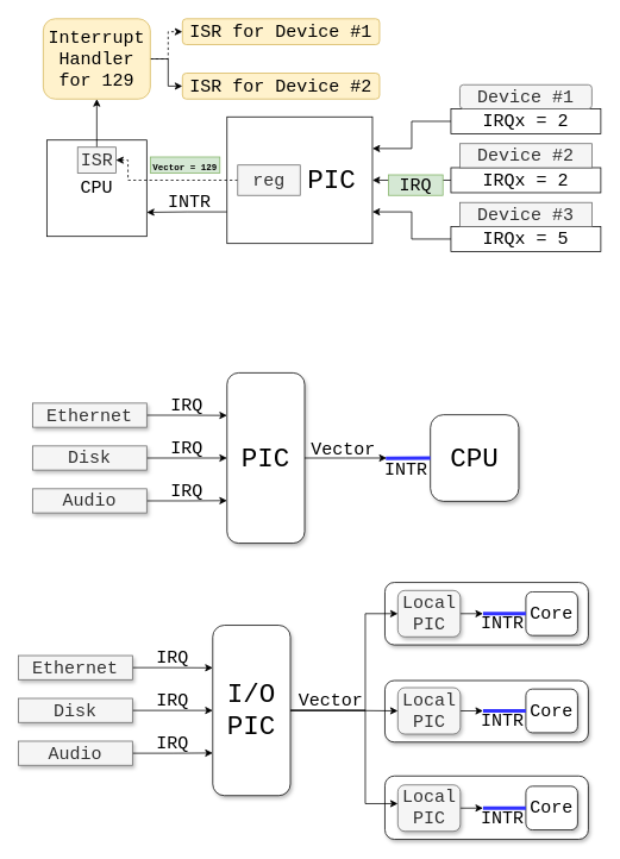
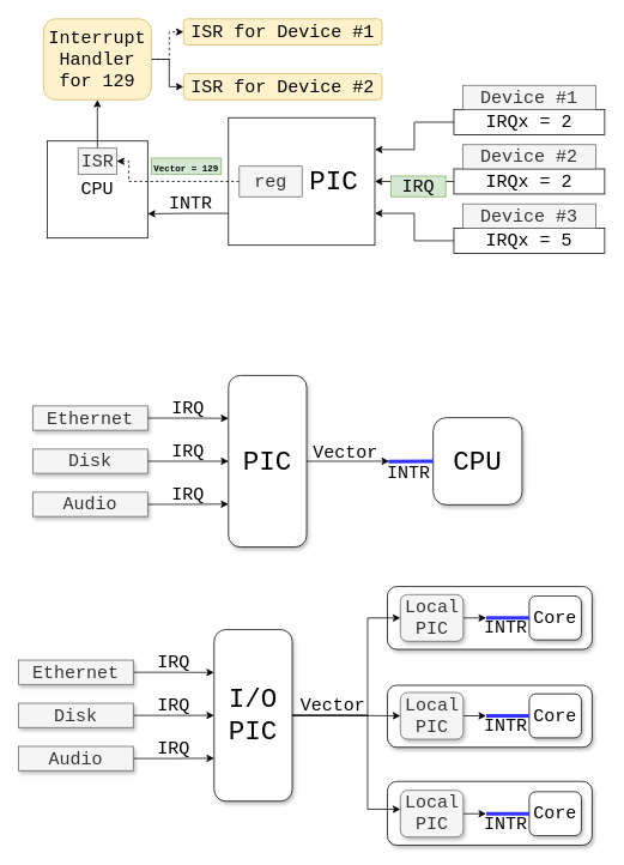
  <mxCell id="0" />
  <mxCell id="1" parent="0" />
  <mxCell id="2" value="&lt;font face=&quot;Courier New&quot; style=&quot;font-size: 28px&quot;&gt;&lt;br&gt;&lt;/font&gt;" style="rounded=1;whiteSpace=wrap;html=1;shadow=1;" vertex="1" parent="1"><mxGeometry x="431" y="762" width="228" height="69" as="geometry" /></mxCell>
  <mxCell id="3" value="&lt;font face=&quot;Courier New&quot; style=&quot;font-size: 28px&quot;&gt;&lt;br&gt;&lt;/font&gt;" style="rounded=1;whiteSpace=wrap;html=1;shadow=1;" vertex="1" parent="1"><mxGeometry x="431" y="869" width="228" height="71" as="geometry" /></mxCell>
  <mxCell id="4" value="&lt;font face=&quot;Courier New&quot; style=&quot;font-size: 28px&quot;&gt;&lt;br&gt;&lt;br&gt;&lt;br&gt;&lt;/font&gt;" style="rounded=1;whiteSpace=wrap;html=1;shadow=1;" vertex="1" parent="1"><mxGeometry x="431" y="652" width="228" height="70" as="geometry" /></mxCell>
  <mxCell id="5" value="&lt;font face=&quot;Courier New&quot; style=&quot;font-size: 20px&quot;&gt;CPU&lt;/font&gt;" style="rounded=0;whiteSpace=wrap;html=1;" parent="1" vertex="1"><mxGeometry x="52" y="156" width="112" height="108" as="geometry" /></mxCell>
  <mxCell id="6" style="edgeStyle=orthogonalEdgeStyle;rounded=0;orthogonalLoop=1;jettySize=auto;html=1;entryX=1;entryY=0.75;entryDx=0;entryDy=0;exitX=0;exitY=0.75;exitDx=0;exitDy=0;" parent="1" source="7" target="5" edge="1"><mxGeometry relative="1" as="geometry" /></mxCell>
  <mxCell id="7" value="&lt;font face=&quot;Courier New&quot; style=&quot;font-size: 30px&quot;&gt;&amp;nbsp; &amp;nbsp; PIC&lt;/font&gt;" style="rounded=0;whiteSpace=wrap;html=1;" parent="1" vertex="1"><mxGeometry x="254" y="130" width="163" height="142" as="geometry" /></mxCell>
  <mxCell id="8" style="edgeStyle=orthogonalEdgeStyle;rounded=0;orthogonalLoop=1;jettySize=auto;html=1;entryX=1;entryY=0.5;entryDx=0;entryDy=0;fontFamily=Courier New;fontSize=20;exitX=0;exitY=0.5;exitDx=0;exitDy=0;dashed=1;" parent="1" source="15" target="21" edge="1"><mxGeometry relative="1" as="geometry"><Array as="points"><mxPoint x="143" y="201" /><mxPoint x="143" y="179" /></Array></mxGeometry></mxCell>
  <mxCell id="9" style="edgeStyle=orthogonalEdgeStyle;rounded=0;orthogonalLoop=1;jettySize=auto;html=1;entryX=1;entryY=0.25;entryDx=0;entryDy=0;fontFamily=Courier New;fontSize=20;" parent="1" source="10" target="7" edge="1"><mxGeometry relative="1" as="geometry" /></mxCell>
  <mxCell id="10" value="&lt;font face=&quot;Courier New&quot; style=&quot;font-size: 20px&quot;&gt;IRQx = 2&lt;/font&gt;" style="rounded=0;whiteSpace=wrap;html=1;" parent="1" vertex="1"><mxGeometry x="505" y="121" width="168" height="28" as="geometry" /></mxCell>
  <mxCell id="11" style="edgeStyle=orthogonalEdgeStyle;rounded=0;orthogonalLoop=1;jettySize=auto;html=1;fontFamily=Courier New;fontSize=20;" parent="1" source="12" target="7" edge="1"><mxGeometry relative="1" as="geometry" /></mxCell>
  <mxCell id="12" value="&lt;font face=&quot;Courier New&quot; style=&quot;font-size: 20px&quot;&gt;IRQx = 2&lt;/font&gt;" style="rounded=0;whiteSpace=wrap;html=1;" parent="1" vertex="1"><mxGeometry x="505" y="187" width="168" height="28" as="geometry" /></mxCell>
  <mxCell id="13" style="edgeStyle=orthogonalEdgeStyle;rounded=0;orthogonalLoop=1;jettySize=auto;html=1;entryX=1;entryY=0.75;entryDx=0;entryDy=0;fontFamily=Courier New;fontSize=20;" parent="1" source="14" target="7" edge="1"><mxGeometry relative="1" as="geometry" /></mxCell>
  <mxCell id="14" value="&lt;span style=&quot;font-family: &amp;#34;courier new&amp;#34; ; font-size: 20px&quot;&gt;IRQx = 5&lt;/span&gt;" style="rounded=0;whiteSpace=wrap;html=1;" parent="1" vertex="1"><mxGeometry x="505" y="253" width="168" height="28" as="geometry" /></mxCell>
  <mxCell id="15" value="reg" style="rounded=0;whiteSpace=wrap;html=1;fontFamily=Courier New;fontSize=20;fillColor=#f5f5f5;fontColor=#333333;strokeColor=#666666;" parent="1" vertex="1"><mxGeometry x="266" y="184" width="70" height="34" as="geometry" /></mxCell>
- <mxCell id="16" value="Device #1" style="whiteSpace=wrap;html=1;fontFamily=Courier New;fontSize=20;fillColor=#f5f5f5;fontColor=#333333;strokeColor=#666666;rounded=1;" parent="1" vertex="1"><mxGeometry x="515" y="94" width="148" height="27" as="geometry" /></mxCell>
+ <mxCell id="16" value="Device #1" style="rounded=0;whiteSpace=wrap;html=1;fontFamily=Courier New;fontSize=20;fillColor=#f5f5f5;fontColor=#333333;strokeColor=#666666;" parent="1" vertex="1"><mxGeometry x="515" y="94" width="148" height="27" as="geometry" /></mxCell>
  <mxCell id="17" value="Device #2" style="rounded=0;whiteSpace=wrap;html=1;fontFamily=Courier New;fontSize=20;fillColor=#f5f5f5;fontColor=#333333;strokeColor=#666666;" parent="1" vertex="1"><mxGeometry x="515" y="160" width="148" height="27" as="geometry" /></mxCell>
  <mxCell id="18" value="Device #3" style="rounded=0;whiteSpace=wrap;html=1;fontFamily=Courier New;fontSize=20;fillColor=#f5f5f5;fontColor=#333333;strokeColor=#666666;" parent="1" vertex="1"><mxGeometry x="515" y="226" width="148" height="27" as="geometry" /></mxCell>
  <mxCell id="19" value="&lt;font style=&quot;font-size: 10px&quot;&gt;&lt;b&gt;Vector = 129&lt;/b&gt;&lt;/font&gt;" style="text;html=1;strokeColor=#82b366;fillColor=#d5e8d4;align=center;verticalAlign=middle;whiteSpace=wrap;rounded=0;fontFamily=Courier New;fontSize=20;" parent="1" vertex="1"><mxGeometry x="168" y="175" width="78" height="18" as="geometry" /></mxCell>
  <mxCell id="20" style="edgeStyle=orthogonalEdgeStyle;rounded=0;orthogonalLoop=1;jettySize=auto;html=1;fontFamily=Courier New;fontSize=20;entryX=0.5;entryY=1;entryDx=0;entryDy=0;" parent="1" source="21" target="24" edge="1"><mxGeometry relative="1" as="geometry"><mxPoint x="108" y="106" as="targetPoint" /></mxGeometry></mxCell>
  <mxCell id="21" value="ISR" style="rounded=0;whiteSpace=wrap;html=1;fontFamily=Courier New;fontSize=20;fillColor=#f5f5f5;fontColor=#333333;strokeColor=#666666;" parent="1" vertex="1"><mxGeometry x="86.5" y="164" width="43" height="29" as="geometry" /></mxCell>
  <mxCell id="22" style="edgeStyle=orthogonalEdgeStyle;rounded=0;orthogonalLoop=1;jettySize=auto;html=1;entryX=0;entryY=0.5;entryDx=0;entryDy=0;" parent="1" source="24" target="26" edge="1"><mxGeometry relative="1" as="geometry" /></mxCell>
  <mxCell id="23" style="edgeStyle=orthogonalEdgeStyle;rounded=0;orthogonalLoop=1;jettySize=auto;html=1;dashed=1;" parent="1" source="24" target="27" edge="1"><mxGeometry relative="1" as="geometry" /></mxCell>
  <mxCell id="24" value="Interrupt Handler for 129" style="rounded=1;whiteSpace=wrap;html=1;fontFamily=Courier New;fontSize=20;fillColor=#fff2cc;strokeColor=#d6b656;" parent="1" vertex="1"><mxGeometry x="48" y="20" width="120" height="90" as="geometry" /></mxCell>
  <mxCell id="25" value="IRQ" style="text;html=1;strokeColor=#82b366;fillColor=#d5e8d4;align=center;verticalAlign=middle;whiteSpace=wrap;rounded=0;fontFamily=Courier New;fontSize=20;" parent="1" vertex="1"><mxGeometry x="435" y="195" width="61" height="23" as="geometry" /></mxCell>
  <mxCell id="26" value="ISR for Device #2" style="rounded=1;whiteSpace=wrap;html=1;fontFamily=Courier New;fontSize=20;fillColor=#fff2cc;strokeColor=#d6b656;" parent="1" vertex="1"><mxGeometry x="204" y="81" width="221" height="29" as="geometry" /></mxCell>
  <mxCell id="27" value="ISR for Device #1" style="rounded=1;whiteSpace=wrap;html=1;fontFamily=Courier New;fontSize=20;fillColor=#fff2cc;strokeColor=#d6b656;" parent="1" vertex="1"><mxGeometry x="204" y="20" width="221" height="29" as="geometry" /></mxCell>
  <mxCell id="28" value="&lt;font face=&quot;Courier New&quot; style=&quot;font-size: 20px&quot;&gt;INTR&lt;/font&gt;" style="text;html=1;strokeColor=none;fillColor=none;align=center;verticalAlign=middle;whiteSpace=wrap;rounded=0;" parent="1" vertex="1"><mxGeometry x="182" y="210" width="60" height="30" as="geometry" /></mxCell>
  <mxCell id="29" style="edgeStyle=orthogonalEdgeStyle;rounded=0;orthogonalLoop=1;jettySize=auto;html=1;strokeWidth=1;" edge="1" parent="1" source="30"><mxGeometry relative="1" as="geometry"><mxPoint x="433" y="512.5" as="targetPoint" /></mxGeometry></mxCell>
  <mxCell id="30" value="&lt;font face=&quot;Courier New&quot; style=&quot;font-size: 30px&quot;&gt;PIC&lt;/font&gt;" style="rounded=1;whiteSpace=wrap;html=1;shadow=1;" vertex="1" parent="1"><mxGeometry x="254" y="417" width="87" height="191" as="geometry" /></mxCell>
  <mxCell id="31" style="edgeStyle=orthogonalEdgeStyle;rounded=0;orthogonalLoop=1;jettySize=auto;html=1;entryX=0;entryY=0.25;entryDx=0;entryDy=0;" edge="1" parent="1" source="32" target="30"><mxGeometry relative="1" as="geometry" /></mxCell>
  <mxCell id="32" value="Ethernet" style="rounded=0;whiteSpace=wrap;html=1;fontFamily=Courier New;fontSize=20;fillColor=#f5f5f5;fontColor=#333333;strokeColor=#666666;shadow=1;" vertex="1" parent="1"><mxGeometry x="36" y="451" width="128" height="27" as="geometry" /></mxCell>
  <mxCell id="33" style="edgeStyle=orthogonalEdgeStyle;rounded=0;orthogonalLoop=1;jettySize=auto;html=1;entryX=0;entryY=0.5;entryDx=0;entryDy=0;" edge="1" parent="1" source="34" target="30"><mxGeometry relative="1" as="geometry" /></mxCell>
  <mxCell id="34" value="Disk" style="rounded=0;whiteSpace=wrap;html=1;fontFamily=Courier New;fontSize=20;fillColor=#f5f5f5;fontColor=#333333;strokeColor=#666666;shadow=1;" vertex="1" parent="1"><mxGeometry x="36" y="499" width="128" height="27" as="geometry" /></mxCell>
  <mxCell id="35" style="edgeStyle=orthogonalEdgeStyle;rounded=0;orthogonalLoop=1;jettySize=auto;html=1;entryX=0;entryY=0.75;entryDx=0;entryDy=0;" edge="1" parent="1" source="36" target="30"><mxGeometry relative="1" as="geometry" /></mxCell>
  <mxCell id="36" value="Audio" style="rounded=0;whiteSpace=wrap;html=1;fontFamily=Courier New;fontSize=20;fillColor=#f5f5f5;fontColor=#333333;strokeColor=#666666;shadow=1;" vertex="1" parent="1"><mxGeometry x="36" y="547" width="128" height="27" as="geometry" /></mxCell>
  <mxCell id="37" value="&lt;font face=&quot;Courier New&quot; style=&quot;font-size: 30px&quot;&gt;CPU&lt;/font&gt;" style="rounded=1;whiteSpace=wrap;html=1;shadow=1;" vertex="1" parent="1"><mxGeometry x="482" y="464" width="99" height="97" as="geometry" /></mxCell>
  <mxCell id="38" value="&lt;font face=&quot;Courier New&quot; style=&quot;font-size: 20px&quot;&gt;INTR&lt;/font&gt;" style="text;html=1;strokeColor=none;fillColor=none;align=center;verticalAlign=middle;whiteSpace=wrap;rounded=0;" vertex="1" parent="1"><mxGeometry x="425" y="511" width="60" height="30" as="geometry" /></mxCell>
  <mxCell id="39" value="" style="endArrow=none;html=1;rounded=0;entryX=0;entryY=0.5;entryDx=0;entryDy=0;strokeWidth=4;strokeColor=#3333FF;" edge="1" parent="1" target="37"><mxGeometry width="50" height="50" relative="1" as="geometry"><mxPoint x="432" y="513" as="sourcePoint" /><mxPoint x="391" y="549" as="targetPoint" /></mxGeometry></mxCell>
  <mxCell id="40" value="&lt;font face=&quot;Courier New&quot; style=&quot;font-size: 20px&quot;&gt;IRQ&lt;/font&gt;" style="text;html=1;strokeColor=none;fillColor=none;align=center;verticalAlign=middle;whiteSpace=wrap;rounded=0;" vertex="1" parent="1"><mxGeometry x="179" y="438" width="60" height="30" as="geometry" /></mxCell>
  <mxCell id="41" value="&lt;font face=&quot;Courier New&quot; style=&quot;font-size: 20px&quot;&gt;IRQ&lt;/font&gt;" style="text;html=1;strokeColor=none;fillColor=none;align=center;verticalAlign=middle;whiteSpace=wrap;rounded=0;" vertex="1" parent="1"><mxGeometry x="179" y="487" width="60" height="30" as="geometry" /></mxCell>
  <mxCell id="42" value="&lt;font face=&quot;Courier New&quot; style=&quot;font-size: 20px&quot;&gt;IRQ&lt;/font&gt;" style="text;html=1;strokeColor=none;fillColor=none;align=center;verticalAlign=middle;whiteSpace=wrap;rounded=0;" vertex="1" parent="1"><mxGeometry x="179" y="535" width="60" height="30" as="geometry" /></mxCell>
  <mxCell id="43" value="&lt;font face=&quot;Courier New&quot; style=&quot;font-size: 20px&quot;&gt;Vector&lt;/font&gt;" style="text;html=1;strokeColor=none;fillColor=none;align=center;verticalAlign=middle;whiteSpace=wrap;rounded=0;" vertex="1" parent="1"><mxGeometry x="346" y="495" width="77" height="16" as="geometry" /></mxCell>
  <mxCell id="44" style="edgeStyle=orthogonalEdgeStyle;rounded=0;orthogonalLoop=1;jettySize=auto;html=1;strokeColor=#000000;strokeWidth=1;entryX=0;entryY=0.5;entryDx=0;entryDy=0;" edge="1" parent="1" source="47" target="58"><mxGeometry relative="1" as="geometry"><mxPoint x="432" y="674" as="targetPoint" /><Array as="points"><mxPoint x="409" y="796" /><mxPoint x="409" y="687" /></Array></mxGeometry></mxCell>
  <mxCell id="45" style="edgeStyle=orthogonalEdgeStyle;rounded=0;orthogonalLoop=1;jettySize=auto;html=1;entryX=0;entryY=0.5;entryDx=0;entryDy=0;fontSize=20;strokeColor=#000000;strokeWidth=1;" edge="1" parent="1" source="47" target="64"><mxGeometry relative="1" as="geometry" /></mxCell>
  <mxCell id="46" style="edgeStyle=orthogonalEdgeStyle;rounded=0;orthogonalLoop=1;jettySize=auto;html=1;fontSize=20;strokeColor=#000000;strokeWidth=1;" edge="1" parent="1" source="47" target="69"><mxGeometry relative="1" as="geometry"><Array as="points"><mxPoint x="409" y="796" /><mxPoint x="409" y="900" /></Array></mxGeometry></mxCell>
  <mxCell id="47" value="&lt;font face=&quot;Courier New&quot; style=&quot;font-size: 30px&quot;&gt;I/O PIC&lt;/font&gt;" style="rounded=1;whiteSpace=wrap;html=1;shadow=1;" vertex="1" parent="1"><mxGeometry x="238" y="700" width="87" height="191" as="geometry" /></mxCell>
  <mxCell id="48" style="edgeStyle=orthogonalEdgeStyle;rounded=0;orthogonalLoop=1;jettySize=auto;html=1;entryX=0;entryY=0.25;entryDx=0;entryDy=0;" edge="1" source="49" target="47" parent="1"><mxGeometry relative="1" as="geometry" /></mxCell>
  <mxCell id="49" value="Ethernet" style="rounded=0;whiteSpace=wrap;html=1;fontFamily=Courier New;fontSize=20;fillColor=#f5f5f5;fontColor=#333333;strokeColor=#666666;shadow=1;" vertex="1" parent="1"><mxGeometry x="20" y="734" width="128" height="27" as="geometry" /></mxCell>
  <mxCell id="50" style="edgeStyle=orthogonalEdgeStyle;rounded=0;orthogonalLoop=1;jettySize=auto;html=1;entryX=0;entryY=0.5;entryDx=0;entryDy=0;" edge="1" source="51" target="47" parent="1"><mxGeometry relative="1" as="geometry" /></mxCell>
  <mxCell id="51" value="Disk" style="rounded=0;whiteSpace=wrap;html=1;fontFamily=Courier New;fontSize=20;fillColor=#f5f5f5;fontColor=#333333;strokeColor=#666666;shadow=1;" vertex="1" parent="1"><mxGeometry x="20" y="782" width="128" height="27" as="geometry" /></mxCell>
  <mxCell id="52" style="edgeStyle=orthogonalEdgeStyle;rounded=0;orthogonalLoop=1;jettySize=auto;html=1;entryX=0;entryY=0.75;entryDx=0;entryDy=0;" edge="1" source="53" target="47" parent="1"><mxGeometry relative="1" as="geometry" /></mxCell>
  <mxCell id="53" value="Audio" style="rounded=0;whiteSpace=wrap;html=1;fontFamily=Courier New;fontSize=20;fillColor=#f5f5f5;fontColor=#333333;strokeColor=#666666;shadow=1;" vertex="1" parent="1"><mxGeometry x="20" y="830" width="128" height="27" as="geometry" /></mxCell>
  <mxCell id="54" value="&lt;font face=&quot;Courier New&quot; style=&quot;font-size: 20px&quot;&gt;IRQ&lt;/font&gt;" style="text;html=1;strokeColor=none;fillColor=none;align=center;verticalAlign=middle;whiteSpace=wrap;rounded=0;" vertex="1" parent="1"><mxGeometry x="163" y="721" width="60" height="30" as="geometry" /></mxCell>
  <mxCell id="55" value="&lt;font face=&quot;Courier New&quot; style=&quot;font-size: 20px&quot;&gt;IRQ&lt;/font&gt;" style="text;html=1;strokeColor=none;fillColor=none;align=center;verticalAlign=middle;whiteSpace=wrap;rounded=0;" vertex="1" parent="1"><mxGeometry x="163" y="770" width="60" height="30" as="geometry" /></mxCell>
  <mxCell id="56" value="&lt;font face=&quot;Courier New&quot; style=&quot;font-size: 20px&quot;&gt;IRQ&lt;/font&gt;" style="text;html=1;strokeColor=none;fillColor=none;align=center;verticalAlign=middle;whiteSpace=wrap;rounded=0;" vertex="1" parent="1"><mxGeometry x="163" y="818" width="60" height="30" as="geometry" /></mxCell>
  <mxCell id="57" style="edgeStyle=orthogonalEdgeStyle;rounded=0;orthogonalLoop=1;jettySize=auto;html=1;fontSize=20;strokeColor=#000000;strokeWidth=1;" edge="1" parent="1" source="58"><mxGeometry relative="1" as="geometry"><mxPoint x="541" y="687" as="targetPoint" /></mxGeometry></mxCell>
  <mxCell id="58" value="&lt;font face=&quot;Courier New&quot; style=&quot;font-size: 20px&quot;&gt;Local PIC&lt;/font&gt;" style="rounded=1;whiteSpace=wrap;html=1;shadow=1;fillColor=#f5f5f5;fontColor=#333333;strokeColor=#666666;" vertex="1" parent="1"><mxGeometry x="445.5" y="661" width="70" height="52" as="geometry" /></mxCell>
  <mxCell id="59" value="&lt;font face=&quot;Courier New&quot; style=&quot;font-size: 20px&quot;&gt;Vector&lt;/font&gt;" style="text;html=1;strokeColor=none;fillColor=none;align=center;verticalAlign=middle;whiteSpace=wrap;rounded=0;" vertex="1" parent="1"><mxGeometry x="332" y="777" width="77" height="16" as="geometry" /></mxCell>
  <mxCell id="60" value="&lt;font face=&quot;Courier New&quot; style=&quot;font-size: 20px&quot;&gt;Core&lt;/font&gt;" style="rounded=1;whiteSpace=wrap;html=1;shadow=1;" vertex="1" parent="1"><mxGeometry x="589" y="662.5" width="58" height="49" as="geometry" /></mxCell>
  <mxCell id="61" value="" style="endArrow=none;html=1;rounded=0;entryX=0;entryY=0.5;entryDx=0;entryDy=0;strokeWidth=4;strokeColor=#3333FF;" edge="1" target="60" parent="1"><mxGeometry width="50" height="50" relative="1" as="geometry"><mxPoint x="541" y="687" as="sourcePoint" /><mxPoint x="454" y="746" as="targetPoint" /></mxGeometry></mxCell>
  <mxCell id="62" value="&lt;font face=&quot;Courier New&quot; style=&quot;font-size: 20px&quot;&gt;INTR&lt;/font&gt;" style="text;html=1;strokeColor=none;fillColor=none;align=center;verticalAlign=middle;whiteSpace=wrap;rounded=0;" vertex="1" parent="1"><mxGeometry x="533" y="683" width="60" height="30" as="geometry" /></mxCell>
  <mxCell id="63" style="edgeStyle=orthogonalEdgeStyle;rounded=0;orthogonalLoop=1;jettySize=auto;html=1;fontSize=20;strokeColor=#000000;strokeWidth=1;" edge="1" source="64" parent="1"><mxGeometry relative="1" as="geometry"><mxPoint x="541" y="796" as="targetPoint" /></mxGeometry></mxCell>
  <mxCell id="64" value="&lt;font face=&quot;Courier New&quot; style=&quot;font-size: 20px&quot;&gt;Local PIC&lt;/font&gt;" style="rounded=1;whiteSpace=wrap;html=1;shadow=1;fillColor=#f5f5f5;fontColor=#333333;strokeColor=#666666;" vertex="1" parent="1"><mxGeometry x="445.5" y="770" width="70" height="52" as="geometry" /></mxCell>
  <mxCell id="65" value="&lt;font face=&quot;Courier New&quot; style=&quot;font-size: 20px&quot;&gt;Core&lt;/font&gt;" style="rounded=1;whiteSpace=wrap;html=1;shadow=1;" vertex="1" parent="1"><mxGeometry x="589" y="771.5" width="58" height="49" as="geometry" /></mxCell>
  <mxCell id="66" value="" style="endArrow=none;html=1;rounded=0;entryX=0;entryY=0.5;entryDx=0;entryDy=0;strokeWidth=4;strokeColor=#3333FF;" edge="1" target="65" parent="1"><mxGeometry width="50" height="50" relative="1" as="geometry"><mxPoint x="541" y="796" as="sourcePoint" /><mxPoint x="454" y="855" as="targetPoint" /></mxGeometry></mxCell>
  <mxCell id="67" value="&lt;font face=&quot;Courier New&quot; style=&quot;font-size: 20px&quot;&gt;INTR&lt;/font&gt;" style="text;html=1;strokeColor=none;fillColor=none;align=center;verticalAlign=middle;whiteSpace=wrap;rounded=0;" vertex="1" parent="1"><mxGeometry x="533" y="792" width="60" height="30" as="geometry" /></mxCell>
  <mxCell id="68" style="edgeStyle=orthogonalEdgeStyle;rounded=0;orthogonalLoop=1;jettySize=auto;html=1;fontSize=20;strokeColor=#000000;strokeWidth=1;" edge="1" source="69" parent="1"><mxGeometry relative="1" as="geometry"><mxPoint x="541" y="905" as="targetPoint" /></mxGeometry></mxCell>
  <mxCell id="69" value="&lt;font face=&quot;Courier New&quot; style=&quot;font-size: 20px&quot;&gt;Local PIC&lt;/font&gt;" style="rounded=1;whiteSpace=wrap;html=1;shadow=1;fillColor=#f5f5f5;fontColor=#333333;strokeColor=#666666;" vertex="1" parent="1"><mxGeometry x="445.5" y="879" width="70" height="52" as="geometry" /></mxCell>
  <mxCell id="70" value="&lt;font face=&quot;Courier New&quot; style=&quot;font-size: 20px&quot;&gt;Core&lt;/font&gt;" style="rounded=1;whiteSpace=wrap;html=1;shadow=1;" vertex="1" parent="1"><mxGeometry x="589" y="880.5" width="58" height="49" as="geometry" /></mxCell>
  <mxCell id="71" value="" style="endArrow=none;html=1;rounded=0;entryX=0;entryY=0.5;entryDx=0;entryDy=0;strokeWidth=4;strokeColor=#3333FF;" edge="1" target="70" parent="1"><mxGeometry width="50" height="50" relative="1" as="geometry"><mxPoint x="541" y="905" as="sourcePoint" /><mxPoint x="454" y="964" as="targetPoint" /></mxGeometry></mxCell>
  <mxCell id="72" value="&lt;font face=&quot;Courier New&quot; style=&quot;font-size: 20px&quot;&gt;INTR&lt;/font&gt;" style="text;html=1;strokeColor=none;fillColor=none;align=center;verticalAlign=middle;whiteSpace=wrap;rounded=0;" vertex="1" parent="1"><mxGeometry x="533" y="901" width="60" height="30" as="geometry" /></mxCell>
